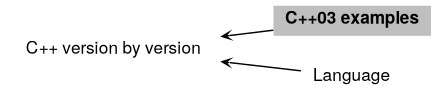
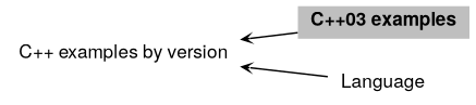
  digraph {
    rankdir=LR
    node [color=black fontname="Helvetica,Arial,sans-serif" fontsize=12 shape=plaintext]
    edge [arrowhead=open arrowsize=0.5 arrowtail=open dir=back fontname="Helvetica,Arial,sans-serif" fontsize=15 labelfontsize=15 shape=plaintext style=solid]
-   n1 [height=0.2 label="C++ version by version" width=0.4]
+   n1 [height=0.2 label="C++ examples by version" width=0.4]
    n2 [fillcolor=grey75 fontcolor=black height=0.2 label=<<b>C++03 examples</b>> style=filled width=0.4]
    n3 [height=0.2 label=Language width=0.4]
    n1 -> n2
    n1 -> n3
  }
